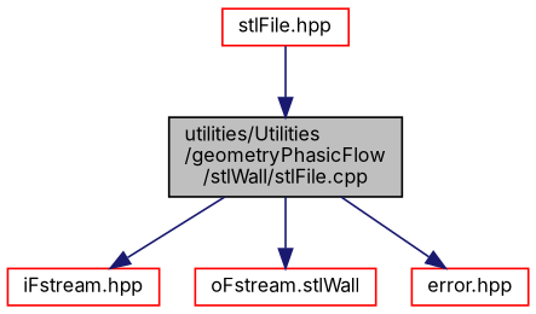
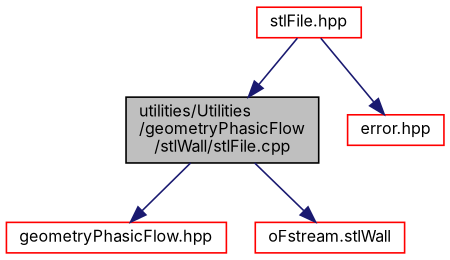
  digraph {
    fontname=Inter
    node [color=red fillcolor=white fontname=Inter fontsize=10 shape=record style=filled]
    edge [color=midnightblue fontname=Inter fontsize=10 labelfontname=Helvetica labelfontsize=10 style=solid]
    n1 [color=black fillcolor=grey75 fontcolor=black height=0.2 label="utilities/Utilities\l/geometryPhasicFlow\l/stlWall/stlFile.cpp" width=0.4]
-   n2 [height=0.2 label="iFstream.hpp" width=0.4]
+   n2 [height=0.2 label="geometryPhasicFlow.hpp" width=0.4]
    n3 [height=0.2 label="oFstream.stlWall" width=0.4]
    n4 [height=0.2 label="error.hpp" width=0.4]
    n5 [height=0.2 label="stlFile.hpp" width=0.4]
    n1 -> n2
    n1 -> n3
-   n1 -> n4
+   n5 -> n4
    n5 -> n1
  }
